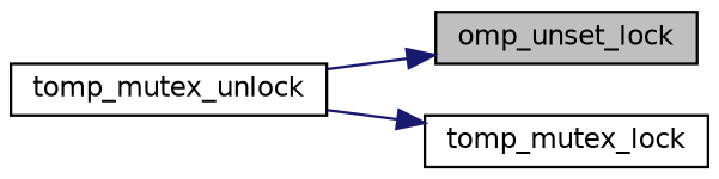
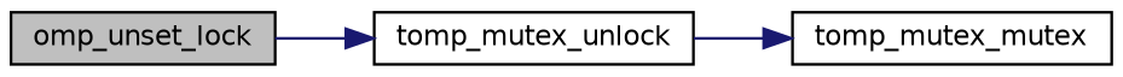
  digraph {
    rankdir=LR
    node [color=black fillcolor=white fontname=Helvetica fontsize=10 shape=record style=filled]
    edge [color=midnightblue fontname=Helvetica fontsize=10 labelfontname=Helvetica labelfontsize=10 style=solid]
    n1 [fillcolor=grey75 fontcolor=black height=0.2 label=omp_unset_lock width=0.4]
    n2 [height=0.2 label=tomp_mutex_unlock width=0.4]
-   n3 [height=0.2 label=tomp_mutex_lock width=0.4]
-   n2 -> n1
+   n3 [height=0.2 label=tomp_mutex_mutex width=0.4]
+   n1 -> n2
    n2 -> n3
  }
